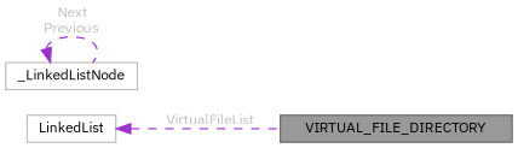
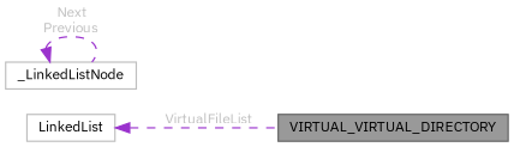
  digraph {
    fontname="IBM Plex Sans"
    rankdir=LR
    node [color=grey75 fillcolor=white fontname="IBM Plex Sans" fontsize=10 shape=box style=filled]
    edge [color=darkorchid3 dir=back fontcolor=grey fontname="IBM Plex Sans" fontsize=10 labelfontname=Helvetica labelfontsize=10 style=dashed]
-   n1 [color=gray40 fillcolor=grey60 fontcolor=black height=0.2 label=VIRTUAL_FILE_DIRECTORY width=0.4]
+   n1 [color=gray40 fillcolor=grey60 fontcolor=black height=0.2 label=VIRTUAL_VIRTUAL_DIRECTORY width=0.4]
    n2 [height=0.2 label=LinkedList width=0.4]
    n3 [height=0.2 label=_LinkedListNode width=0.4]
    n2 -> n1 [label=" VirtualFileList"]
    n3 -> n3 [label=" Next\nPrevious"]
  }
